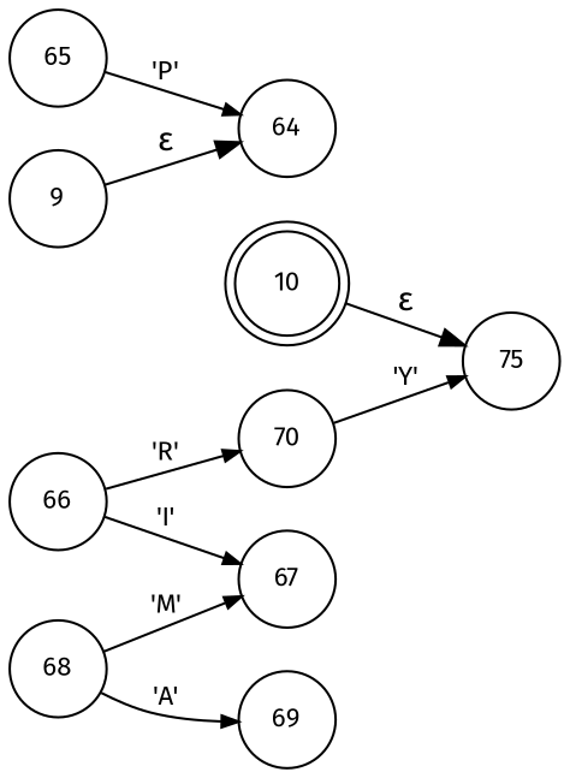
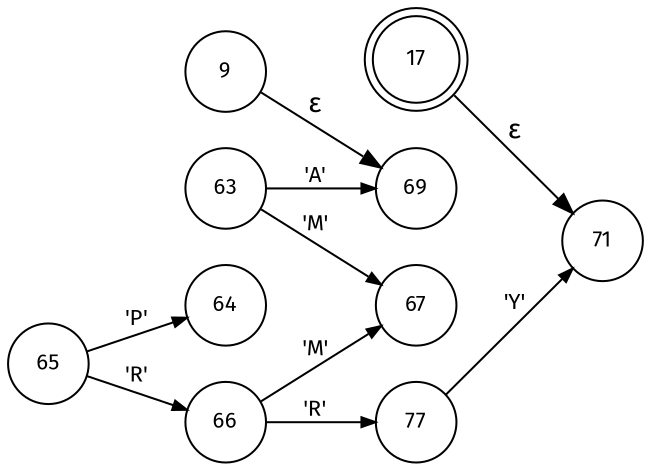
  digraph {
    fontname="Fira Sans"
    rankdir=LR
    node [fixedsize=true fontname="Fira Sans" fontsize=11 shape=circle peripheries=1]
    edge [fontname="Fira Sans" arrowhead=normal arrowsize=.7 fontsize=11]
-   n1 [label=10 shape=doublecircle width=.6 peripheries=""]
-   n2 [label=75 width=.55]
+   n1 [label=17 shape=doublecircle width=.6 peripheries=""]
+   n2 [label=71 width=.55]
    n3 [label=64 width=.55]
    n4 [label=65 width=.55]
    n5 [label=66 width=.55]
    n6 [label=67 width=.55]
-   n7 [label=70 width=.55]
-   n8 [label=68 width=.55]
+   n7 [label=77 width=.55]
+   n8 [label=63 width=.55]
    n9 [label=69 width=.55]
    n10 [label=9 width=.55]
    n1 -> n2 [label="&epsilon;" arrowhead="" arrowsize="" fontsize=""]
    n4 -> n3 [label="'P'"]
-   n5 -> n6 [label="'I'"]
+   n4 -> n5 [label="'R'"]
+   n5 -> n6 [label="'M'"]
    n5 -> n7 [label="'R'"]
    n7 -> n2 [label="'Y'"]
    n8 -> n6 [label="'M'"]
    n8 -> n9 [label="'A'"]
-   n10 -> n3 [label="&epsilon;" arrowhead="" arrowsize="" fontsize=""]
+   n10 -> n9 [label="&epsilon;" arrowhead="" arrowsize="" fontsize=""]
  }
